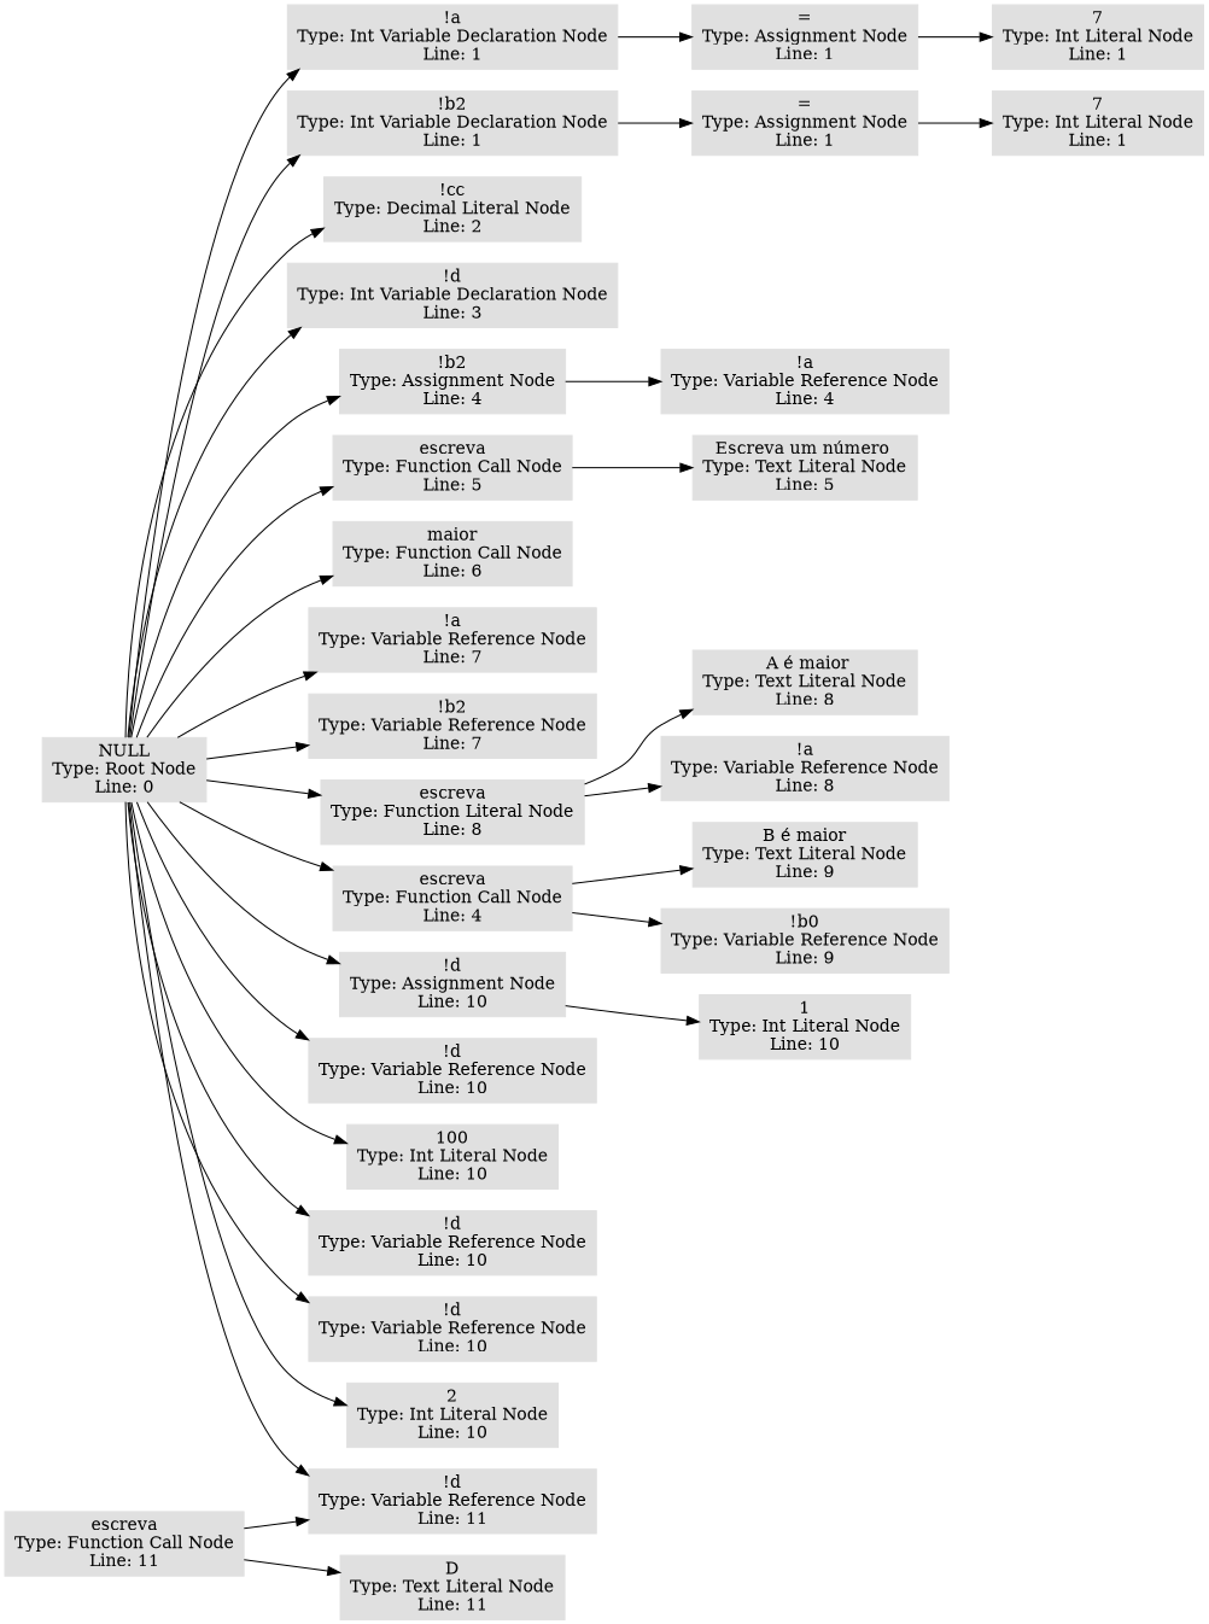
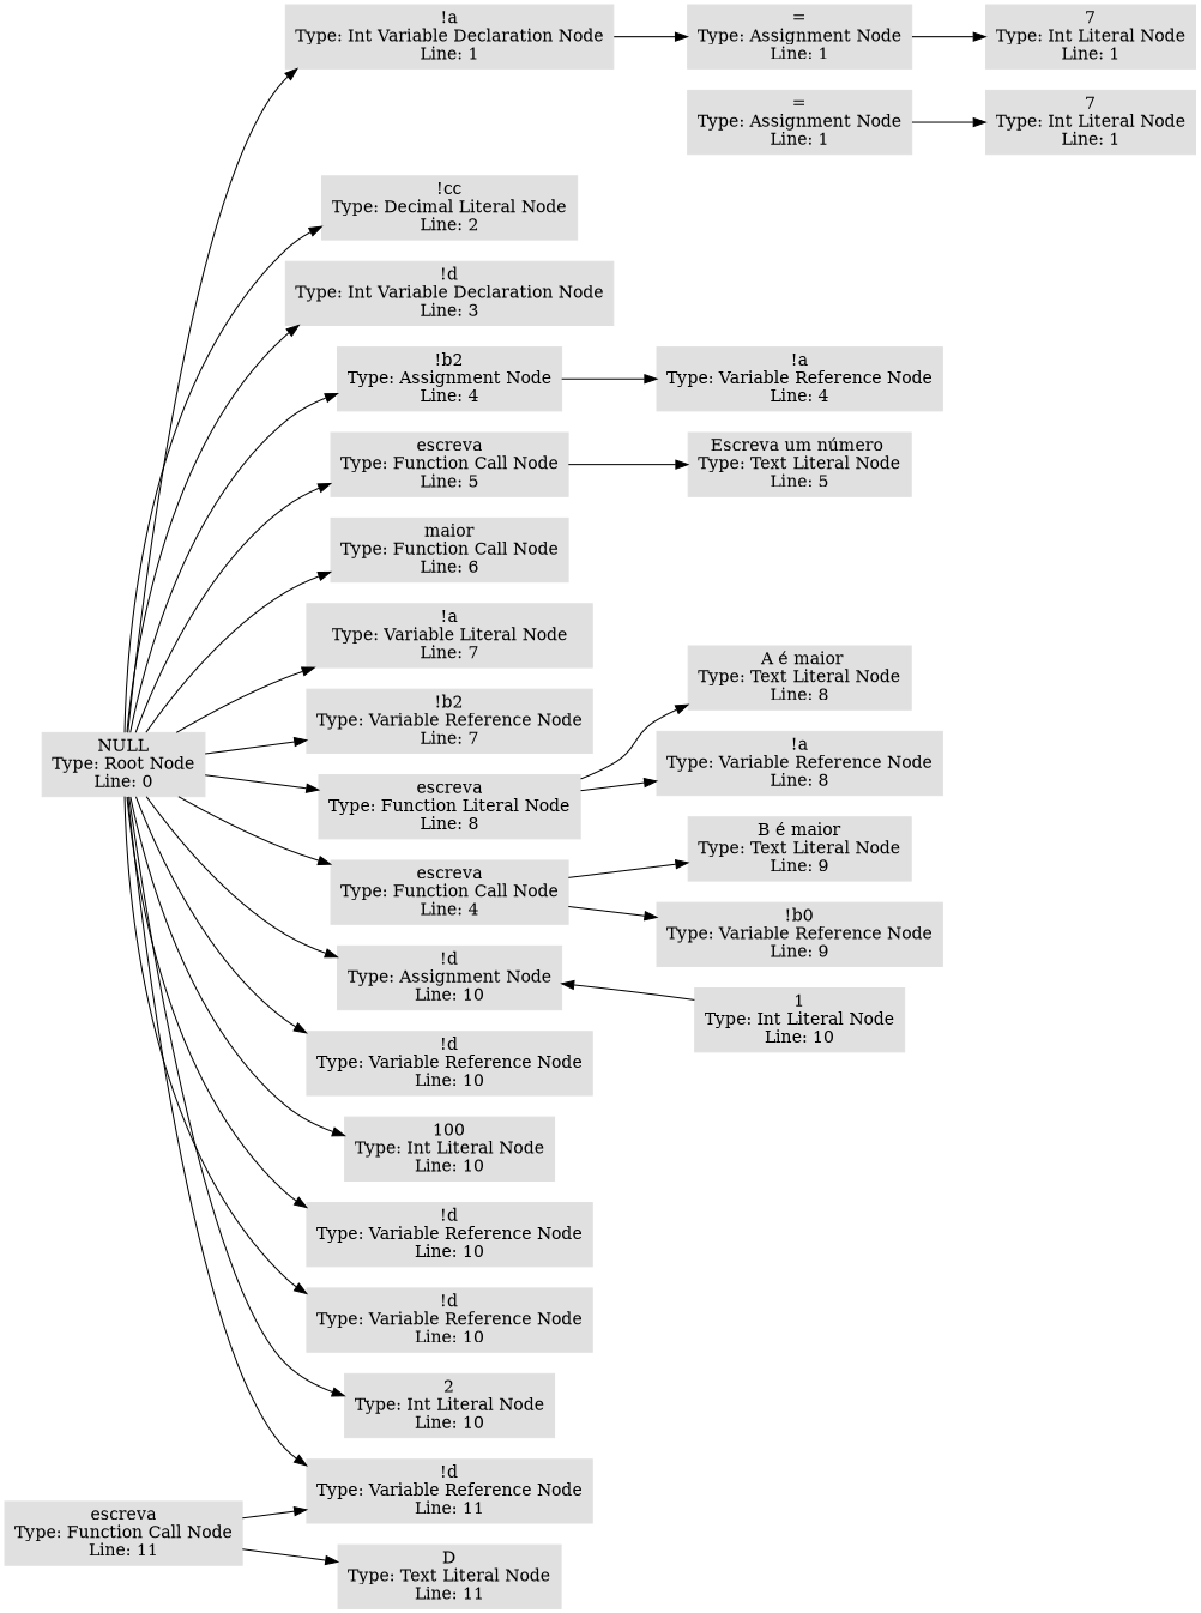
  digraph {
    rankdir=LR
    node [color="#E0E0E0" shape=box style=filled]
    n1 [label="NULL\nType: Root Node\nLine: 0"]
    n2 [label="!a\nType: Int Variable Declaration Node\nLine: 1"]
-   n3 [label="!b2\nType: Int Variable Declaration Node\nLine: 1"]
    n4 [label="!cc\nType: Decimal Literal Node\nLine: 2"]
    n5 [label="!d\nType: Int Variable Declaration Node\nLine: 3"]
    n6 [label="!b2\nType: Assignment Node\nLine: 4"]
    n7 [label="escreva\nType: Function Call Node\nLine: 5"]
    n8 [label="maior\nType: Function Call Node\nLine: 6"]
-   n9 [label="!a\nType: Variable Reference Node\nLine: 7"]
+   n9 [label="!a\nType: Variable Literal Node\nLine: 7"]
    n10 [label="!b2\nType: Variable Reference Node\nLine: 7"]
    n11 [label="escreva\nType: Function Literal Node\nLine: 8"]
    n12 [label="escreva\nType: Function Call Node\nLine: 4"]
    n13 [label="!d\nType: Assignment Node\nLine: 10"]
    n14 [label="!d\nType: Variable Reference Node\nLine: 10"]
    n15 [label="100\nType: Int Literal Node\nLine: 10"]
    n16 [label="!d\nType: Variable Reference Node\nLine: 10"]
    n17 [label="!d\nType: Variable Reference Node\nLine: 10"]
    n18 [label="2\nType: Int Literal Node\nLine: 10"]
    n19 [label="!d\nType: Variable Reference Node\nLine: 11"]
    n20 [label="=\nType: Assignment Node\nLine: 1"]
    n21 [label="=\nType: Assignment Node\nLine: 1"]
    n22 [label="!a\nType: Variable Reference Node\nLine: 4"]
    n23 [label="Escreva um número \nType: Text Literal Node\nLine: 5"]
    n24 [label=" A é maior\nType: Text Literal Node\nLine: 8"]
    n25 [label="!a\nType: Variable Reference Node\nLine: 8"]
    n26 [label="B é maior\nType: Text Literal Node\nLine: 9"]
    n27 [label="!b0\nType: Variable Reference Node\nLine: 9"]
    n28 [label="1\nType: Int Literal Node\nLine: 10"]
    n29 [label="escreva\nType: Function Call Node\nLine: 11"]
    n30 [label="D\nType: Text Literal Node\nLine: 11"]
    n31 [label="7\nType: Int Literal Node\nLine: 1"]
    n32 [label="7\nType: Int Literal Node\nLine: 1"]
    n1 -> n2
-   n1 -> n3
    n1 -> n4
    n1 -> n5
    n1 -> n6
    n1 -> n7
    n1 -> n8
    n1 -> n9
    n1 -> n10
    n1 -> n11
    n1 -> n12
    n1 -> n13
    n1 -> n14
    n1 -> n15
    n1 -> n16
    n1 -> n17
    n1 -> n18
    n1 -> n19
    n2 -> n20
-   n3 -> n21
    n6 -> n22
    n7 -> n23
    n11 -> n24
    n11 -> n25
    n12 -> n26
    n12 -> n27
-   n13 -> n28
+   n28 -> n13
    n20 -> n31
    n21 -> n32
    n29 -> n19
    n29 -> n30
  }
